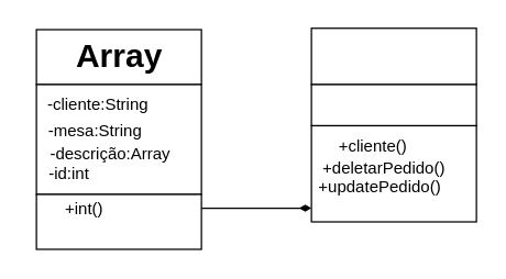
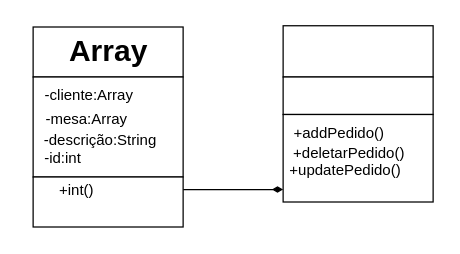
  <mxCell id="0" />
  <mxCell id="1" parent="0" />
  <mxCell id="2" value="" style="rounded=0;whiteSpace=wrap;html=1;" vertex="1" parent="1"><mxGeometry x="26" y="21" width="120" height="40" as="geometry" /></mxCell>
  <mxCell id="3" value="" style="rounded=0;whiteSpace=wrap;html=1;" vertex="1" parent="1"><mxGeometry x="26" y="61" width="120" height="80" as="geometry" /></mxCell>
  <mxCell id="4" style="edgeStyle=none;html=1;exitX=1;exitY=0.25;exitDx=0;exitDy=0;endArrow=diamondThin;endFill=1;" edge="1" parent="1" source="5"><mxGeometry relative="1" as="geometry"><mxPoint x="226" y="151" as="targetPoint" /></mxGeometry></mxCell>
  <mxCell id="5" value="" style="rounded=0;whiteSpace=wrap;html=1;" vertex="1" parent="1"><mxGeometry x="26" y="141" width="120" height="40" as="geometry" /></mxCell>
  <mxCell id="6" value="Array" style="text;strokeColor=none;fillColor=none;html=1;fontSize=24;fontStyle=1;verticalAlign=middle;align=center;" vertex="1" parent="1"><mxGeometry x="36" y="21" width="100" height="40" as="geometry" /></mxCell>
- <mxCell id="7" value="-cliente:String" style="text;html=1;strokeColor=none;fillColor=none;align=center;verticalAlign=middle;whiteSpace=wrap;rounded=0;" vertex="1" parent="1"><mxGeometry x="26" y="61" width="90" height="30" as="geometry" /></mxCell>
- <mxCell id="8" value="-mesa:String" style="text;html=1;strokeColor=none;fillColor=none;align=center;verticalAlign=middle;whiteSpace=wrap;rounded=0;" vertex="1" parent="1"><mxGeometry x="24" y="80" width="90" height="30" as="geometry" /></mxCell>
- <mxCell id="9" value="-descrição:Array" style="text;html=1;strokeColor=none;fillColor=none;align=center;verticalAlign=middle;whiteSpace=wrap;rounded=0;" vertex="1" parent="1"><mxGeometry x="30" y="97" width="100" height="30" as="geometry" /></mxCell>
+ <mxCell id="7" value="-cliente:Array" style="text;html=1;strokeColor=none;fillColor=none;align=center;verticalAlign=middle;whiteSpace=wrap;rounded=0;" vertex="1" parent="1"><mxGeometry x="26" y="61" width="90" height="30" as="geometry" /></mxCell>
+ <mxCell id="8" value="-mesa:Array" style="text;html=1;strokeColor=none;fillColor=none;align=center;verticalAlign=middle;whiteSpace=wrap;rounded=0;" vertex="1" parent="1"><mxGeometry x="24" y="80" width="90" height="30" as="geometry" /></mxCell>
+ <mxCell id="9" value="-descrição:String" style="text;html=1;strokeColor=none;fillColor=none;align=center;verticalAlign=middle;whiteSpace=wrap;rounded=0;" vertex="1" parent="1"><mxGeometry x="30" y="97" width="100" height="30" as="geometry" /></mxCell>
  <mxCell id="10" value="-id:int" style="text;html=1;strokeColor=none;fillColor=none;align=center;verticalAlign=middle;whiteSpace=wrap;rounded=0;" vertex="1" parent="1"><mxGeometry x="20" y="111" width="60" height="30" as="geometry" /></mxCell>
  <mxCell id="11" value="+int()" style="text;html=1;strokeColor=none;fillColor=none;align=center;verticalAlign=middle;whiteSpace=wrap;rounded=0;" vertex="1" parent="1"><mxGeometry x="31" y="137" width="60" height="30" as="geometry" /></mxCell>
  <mxCell id="12" value="" style="rounded=0;whiteSpace=wrap;html=1;" vertex="1" parent="1"><mxGeometry x="226" y="20" width="120" height="41" as="geometry" /></mxCell>
  <mxCell id="13" value="" style="rounded=0;whiteSpace=wrap;html=1;" vertex="1" parent="1"><mxGeometry x="226" y="61" width="120" height="30" as="geometry" /></mxCell>
  <mxCell id="14" value="" style="rounded=0;whiteSpace=wrap;html=1;" vertex="1" parent="1"><mxGeometry x="226" y="91" width="120" height="70" as="geometry" /></mxCell>
- <mxCell id="15" value="+cliente()" style="text;html=1;strokeColor=none;fillColor=none;align=center;verticalAlign=middle;whiteSpace=wrap;rounded=0;fontSize=12;" vertex="1" parent="1"><mxGeometry x="236" y="91" width="70" height="30" as="geometry" /></mxCell>
+ <mxCell id="15" value="+addPedido()" style="text;html=1;strokeColor=none;fillColor=none;align=center;verticalAlign=middle;whiteSpace=wrap;rounded=0;fontSize=12;" vertex="1" parent="1"><mxGeometry x="236" y="91" width="70" height="30" as="geometry" /></mxCell>
  <mxCell id="16" value="+deletarPedido()" style="text;html=1;strokeColor=none;fillColor=none;align=center;verticalAlign=middle;whiteSpace=wrap;rounded=0;fontSize=12;" vertex="1" parent="1"><mxGeometry x="249" y="107" width="60" height="30" as="geometry" /></mxCell>
  <mxCell id="17" value="+updatePedido()" style="text;html=1;strokeColor=none;fillColor=none;align=center;verticalAlign=middle;whiteSpace=wrap;rounded=0;fontSize=12;" vertex="1" parent="1"><mxGeometry x="246" y="121" width="60" height="30" as="geometry" /></mxCell>
